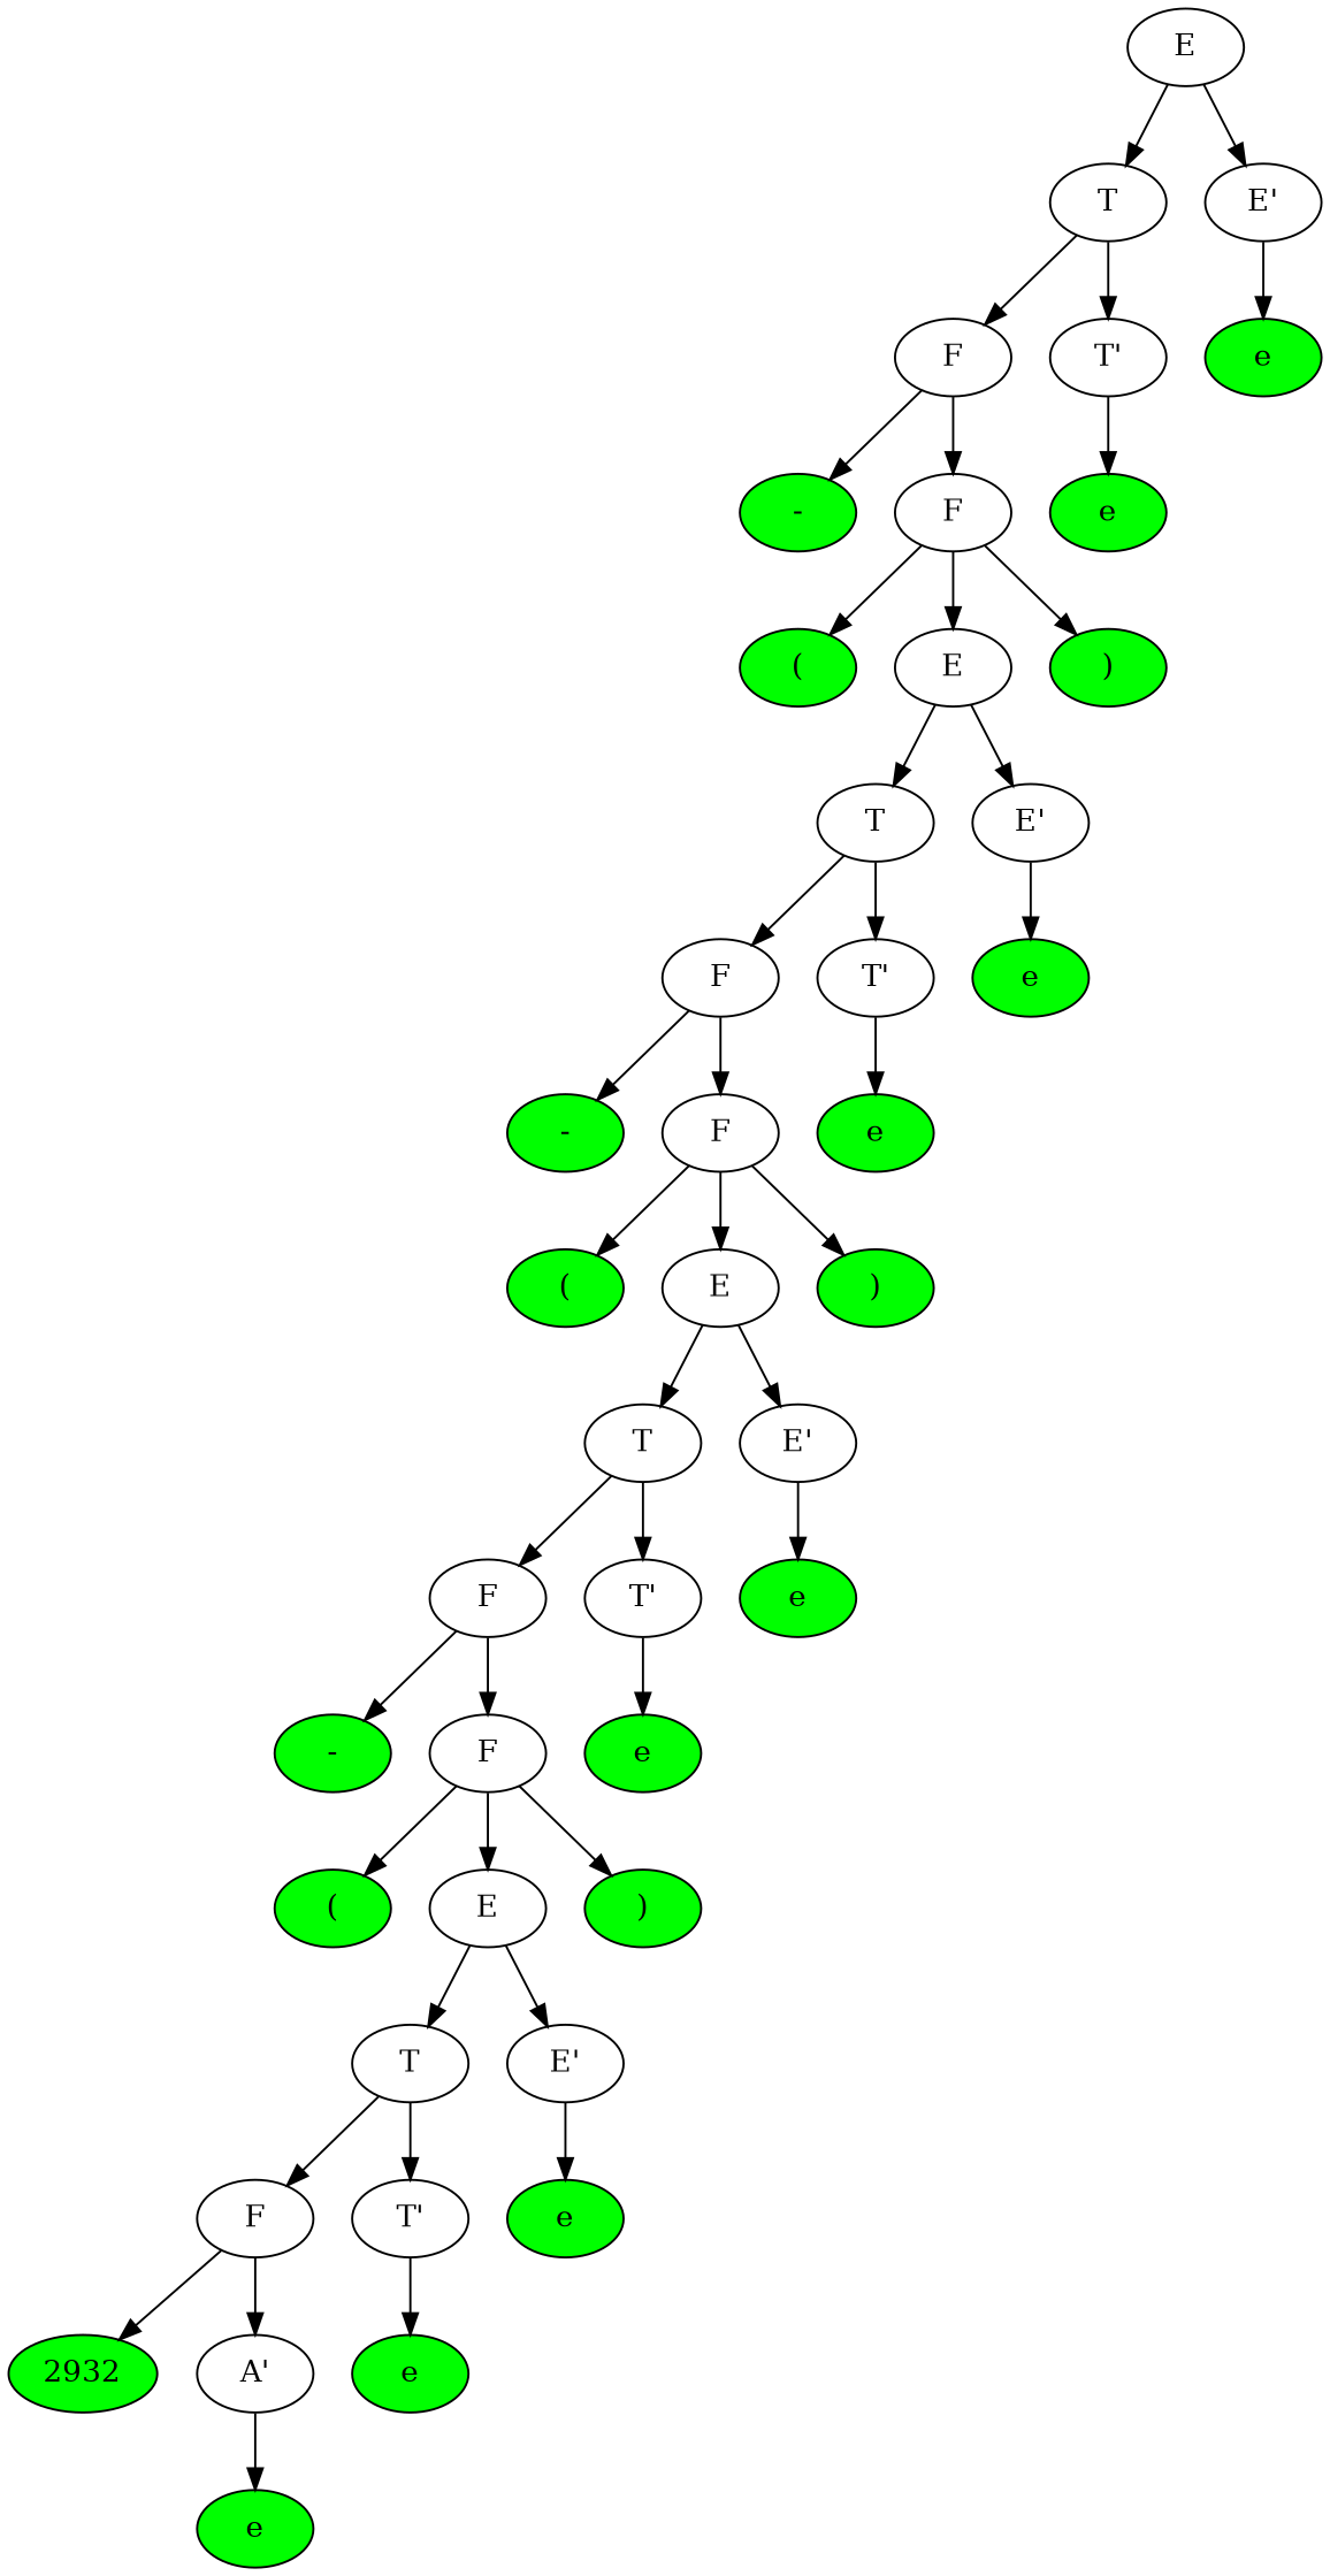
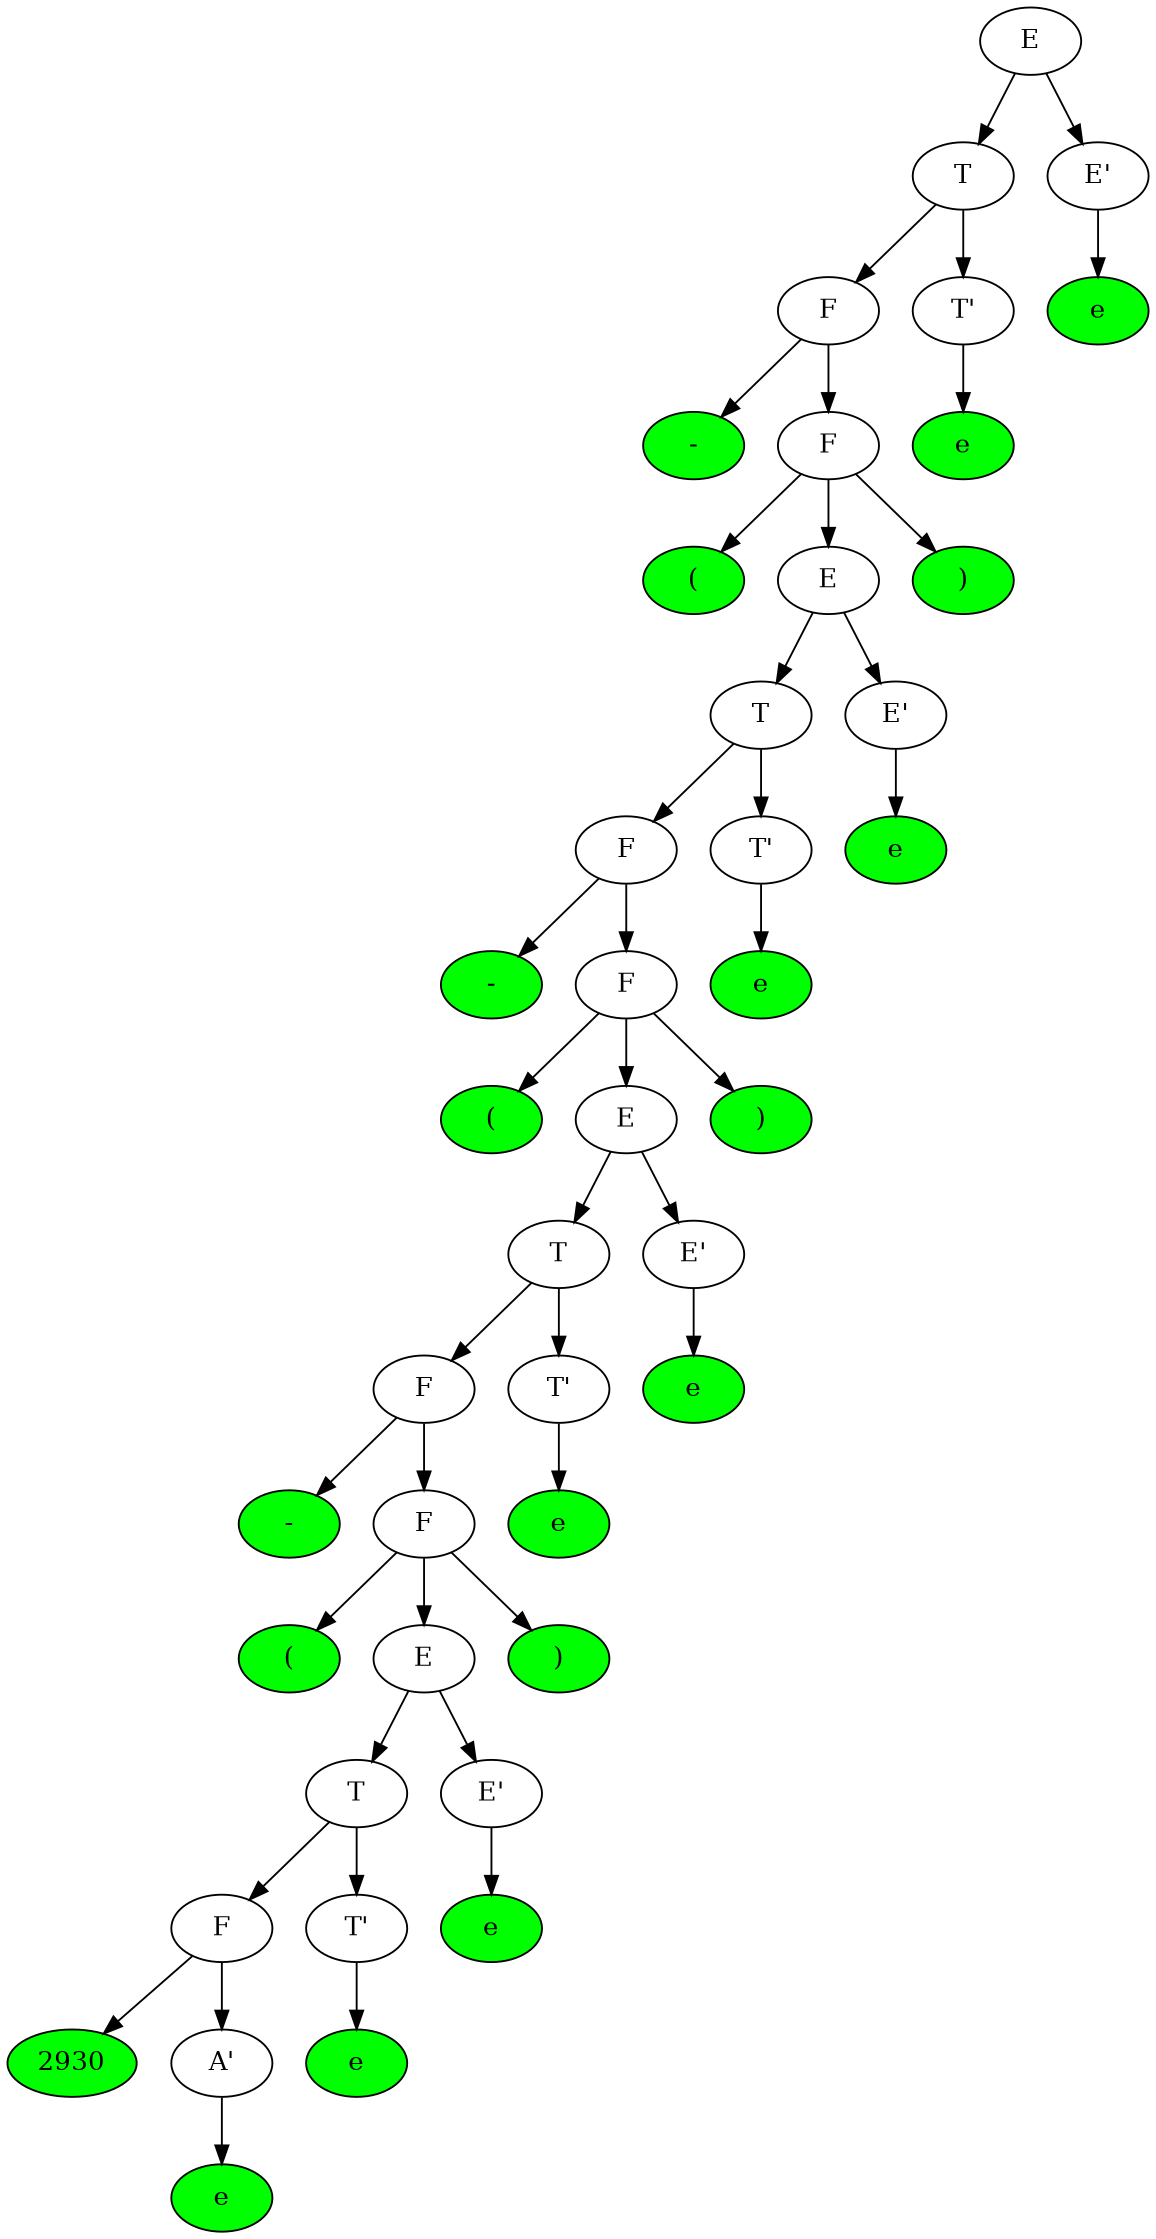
  digraph {
    ordering=out
    n1 [label=E]
    n2 [label=T]
    n3 [label="E'"]
    n4 [label=F]
    n5 [label="T'"]
    n6 [fillcolor=green label="-" style=filled]
    n7 [label=F]
    n8 [fillcolor=green label="(" style=filled]
    n9 [label=E]
    n10 [fillcolor=green label=")" style=filled]
    n11 [label=T]
    n12 [label="E'"]
    n13 [label=F]
    n14 [label="T'"]
    n15 [fillcolor=green label="-" style=filled]
    n16 [label=F]
    n17 [fillcolor=green label="(" style=filled]
    n18 [label=E]
    n19 [fillcolor=green label=")" style=filled]
    n20 [label=T]
    n21 [label="E'"]
    n22 [label=F]
    n23 [label="T'"]
    n24 [fillcolor=green label="-" style=filled]
    n25 [label=F]
    n26 [fillcolor=green label="(" style=filled]
    n27 [label=E]
    n28 [fillcolor=green label=")" style=filled]
    n29 [label=T]
    n30 [label="E'"]
    n31 [label=F]
    n32 [label="T'"]
-   n33 [fillcolor=green label=2932 style=filled]
+   n33 [fillcolor=green label=2930 style=filled]
    n34 [label="A'"]
    n35 [fillcolor=green label=e style=filled]
    n36 [fillcolor=green label=e style=filled]
    n37 [fillcolor=green label=e style=filled]
    n38 [fillcolor=green label=e style=filled]
    n39 [fillcolor=green label=e style=filled]
    n40 [fillcolor=green label=e style=filled]
    n41 [fillcolor=green label=e style=filled]
    n42 [fillcolor=green label=e style=filled]
    n43 [fillcolor=green label=e style=filled]
    n1 -> n2
    n1 -> n3
    n2 -> n4
    n2 -> n5
    n3 -> n43
    n4 -> n6
    n4 -> n7
    n5 -> n42
    n7 -> n8
    n7 -> n9
    n7 -> n10
    n9 -> n11
    n9 -> n12
    n11 -> n13
    n11 -> n14
    n12 -> n41
    n13 -> n15
    n13 -> n16
    n14 -> n40
    n16 -> n17
    n16 -> n18
    n16 -> n19
    n18 -> n20
    n18 -> n21
    n20 -> n22
    n20 -> n23
    n21 -> n39
    n22 -> n24
    n22 -> n25
    n23 -> n38
    n25 -> n26
    n25 -> n27
    n25 -> n28
    n27 -> n29
    n27 -> n30
    n29 -> n31
    n29 -> n32
    n30 -> n37
    n31 -> n33
    n31 -> n34
    n32 -> n36
    n34 -> n35
  }
